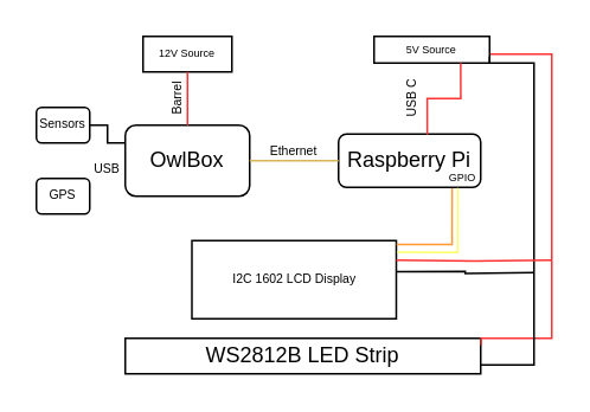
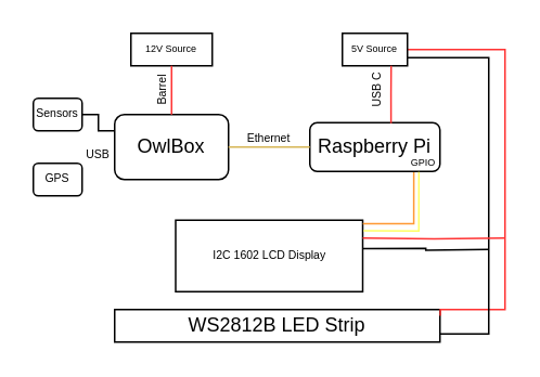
  <mxCell id="0" />
  <mxCell id="1" parent="0" />
  <mxCell id="2" value="OwlBox" style="rounded=1;whiteSpace=wrap;html=1;" parent="1" vertex="1"><mxGeometry x="70" y="70" width="70" height="40" as="geometry" /></mxCell>
  <mxCell id="3" value="Raspberry Pi" style="rounded=1;whiteSpace=wrap;html=1;" parent="1" vertex="1"><mxGeometry x="190" y="75" width="80" height="30" as="geometry" /></mxCell>
  <mxCell id="4" value="WS2812B LED Strip" style="rounded=0;whiteSpace=wrap;html=1;direction=south;" parent="1" vertex="1"><mxGeometry x="70" y="190" width="200" height="20" as="geometry" /></mxCell>
  <mxCell id="5" value="" style="endArrow=none;html=1;rounded=0;edgeStyle=orthogonalEdgeStyle;entryX=1;entryY=0.5;entryDx=0;entryDy=0;fillColor=#f8cecc;strokeColor=#FF3333;exitX=0.195;exitY=-0.001;exitDx=0;exitDy=0;exitPerimeter=0;" parent="1" target="7" edge="1" source="4"><mxGeometry width="50" height="50" relative="1" as="geometry"><mxPoint x="270" y="190" as="sourcePoint" /><mxPoint x="310" y="180" as="targetPoint" /><Array as="points"><mxPoint x="270" y="190" /><mxPoint x="310" y="190" /><mxPoint x="310" y="30" /></Array></mxGeometry></mxCell>
  <mxCell id="6" value="&lt;font style=&quot;font-size: 6px&quot;&gt;GPIO&lt;/font&gt;" style="text;html=1;strokeColor=none;fillColor=none;align=center;verticalAlign=middle;whiteSpace=wrap;rounded=0;" parent="1" vertex="1"><mxGeometry x="240" y="95" width="40" height="5" as="geometry" /></mxCell>
- <mxCell id="7" value="5V Source" style="rounded=0;whiteSpace=wrap;html=1;fontSize=6;" parent="1" vertex="1"><mxGeometry x="210" y="20" width="65" height="15" as="geometry" /></mxCell>
+ <mxCell id="7" value="5V Source" style="rounded=0;whiteSpace=wrap;html=1;fontSize=6;" parent="1" vertex="1"><mxGeometry x="210" y="20" width="40" height="20" as="geometry" /></mxCell>
  <mxCell id="8" value="12V Source" style="whiteSpace=wrap;html=1;fontSize=6;" parent="1" vertex="1"><mxGeometry x="80" y="20" width="50" height="20" as="geometry" /></mxCell>
  <mxCell id="9" value="" style="endArrow=none;html=1;rounded=0;fontSize=6;strokeColor=#FF3333;edgeStyle=orthogonalEdgeStyle;entryX=0.75;entryY=1;entryDx=0;entryDy=0;exitX=0.624;exitY=0.012;exitDx=0;exitDy=0;exitPerimeter=0;" parent="1" source="3" target="7" edge="1"><mxGeometry width="50" height="50" relative="1" as="geometry"><mxPoint x="180" y="90" as="sourcePoint" /><mxPoint x="230" y="40" as="targetPoint" /></mxGeometry></mxCell>
  <mxCell id="10" value="" style="endArrow=none;html=1;rounded=0;fontSize=6;strokeColor=#FF3333;edgeStyle=orthogonalEdgeStyle;entryX=0.5;entryY=1;entryDx=0;entryDy=0;exitX=0.5;exitY=0;exitDx=0;exitDy=0;" parent="1" source="2" target="8" edge="1"><mxGeometry width="50" height="50" relative="1" as="geometry"><mxPoint x="10" y="75" as="sourcePoint" /><mxPoint x="60" y="25" as="targetPoint" /></mxGeometry></mxCell>
  <mxCell id="11" value="&lt;font style=&quot;font-size: 7px&quot;&gt;USB C&lt;/font&gt;" style="text;html=1;strokeColor=none;fillColor=none;align=center;verticalAlign=middle;whiteSpace=wrap;rounded=0;rotation=270;" vertex="1" parent="1"><mxGeometry x="210" y="50" width="40" height="10" as="geometry" /></mxCell>
  <mxCell id="12" value="Barrel" style="text;html=1;strokeColor=none;fillColor=none;align=center;verticalAlign=middle;whiteSpace=wrap;rounded=0;fontSize=7;rotation=270;direction=east;" vertex="1" parent="1"><mxGeometry x="70" y="40" width="60" height="30" as="geometry" /></mxCell>
  <mxCell id="13" value="" style="endArrow=none;html=1;rounded=0;fontSize=7;edgeStyle=orthogonalEdgeStyle;entryX=1;entryY=0.75;entryDx=0;entryDy=0;exitX=0.75;exitY=0;exitDx=0;exitDy=0;" edge="1" parent="1" source="4" target="7"><mxGeometry width="50" height="50" relative="1" as="geometry"><mxPoint x="250" y="250" as="sourcePoint" /><mxPoint x="300" y="200" as="targetPoint" /><Array as="points"><mxPoint x="300" y="205" /><mxPoint x="300" y="35" /></Array></mxGeometry></mxCell>
  <mxCell id="14" value="" style="endArrow=none;html=1;rounded=0;fontSize=7;edgeStyle=orthogonalEdgeStyle;entryX=1;entryY=0.5;entryDx=0;entryDy=0;exitX=0;exitY=0.5;exitDx=0;exitDy=0;fillColor=#fff2cc;strokeColor=#d6b656;" edge="1" parent="1" source="3" target="2"><mxGeometry width="50" height="50" relative="1" as="geometry"><mxPoint x="180" y="170" as="sourcePoint" /><mxPoint x="230" y="120" as="targetPoint" /></mxGeometry></mxCell>
  <mxCell id="15" value="Ethernet" style="text;html=1;strokeColor=none;fillColor=none;align=center;verticalAlign=middle;whiteSpace=wrap;rounded=0;fontSize=7;" vertex="1" parent="1"><mxGeometry x="140" y="70" width="50" height="30" as="geometry" /></mxCell>
  <mxCell id="16" value="GPS" style="rounded=1;whiteSpace=wrap;html=1;fontSize=7;" vertex="1" parent="1"><mxGeometry x="20" y="100" width="30" height="20" as="geometry" /></mxCell>
  <mxCell id="17" value="Sensors" style="rounded=1;whiteSpace=wrap;html=1;fontSize=7;" vertex="1" parent="1"><mxGeometry x="20" y="60" width="30" height="20" as="geometry" /></mxCell>
  <mxCell id="18" value="" style="endArrow=none;html=1;rounded=0;fontSize=7;edgeStyle=orthogonalEdgeStyle;entryX=1;entryY=0.5;entryDx=0;entryDy=0;exitX=0;exitY=0.25;exitDx=0;exitDy=0;" edge="1" parent="1" source="2" target="17"><mxGeometry width="50" height="50" relative="1" as="geometry"><mxPoint x="180" y="150" as="sourcePoint" /><mxPoint x="230" y="100" as="targetPoint" /></mxGeometry></mxCell>
  <mxCell id="19" value="USB" style="text;html=1;strokeColor=none;fillColor=none;align=center;verticalAlign=middle;whiteSpace=wrap;rounded=0;fontSize=7;" vertex="1" parent="1"><mxGeometry x="50" y="90" width="20" height="10" as="geometry" /></mxCell>
  <mxCell id="20" value="I2C 1602 LCD Display" style="rounded=0;whiteSpace=wrap;html=1;fontSize=7;" vertex="1" parent="1"><mxGeometry x="107.5" y="135" width="115" height="44" as="geometry" /></mxCell>
  <mxCell id="21" value="" style="endArrow=none;html=1;rounded=0;fontSize=7;edgeStyle=orthogonalEdgeStyle;entryX=1;entryY=0.25;entryDx=0;entryDy=0;strokeColor=#FF3333;" edge="1" parent="1" target="20"><mxGeometry width="50" height="50" relative="1" as="geometry"><mxPoint x="310" y="146" as="sourcePoint" /><mxPoint x="161" y="111" as="targetPoint" /></mxGeometry></mxCell>
  <mxCell id="22" value="" style="endArrow=none;html=1;rounded=0;fontSize=7;strokeColor=#000000;edgeStyle=orthogonalEdgeStyle;entryX=0.999;entryY=0.396;entryDx=0;entryDy=0;entryPerimeter=0;" edge="1" parent="1" target="20"><mxGeometry width="50" height="50" relative="1" as="geometry"><mxPoint x="300" y="153" as="sourcePoint" /><mxPoint x="161" y="111" as="targetPoint" /></mxGeometry></mxCell>
  <mxCell id="23" value="" style="endArrow=none;html=1;rounded=0;fontSize=7;strokeColor=#FF9933;edgeStyle=orthogonalEdgeStyle;entryX=0.799;entryY=1.015;entryDx=0;entryDy=0;entryPerimeter=0;exitX=1.001;exitY=0.049;exitDx=0;exitDy=0;exitPerimeter=0;" edge="1" parent="1" source="20" target="3"><mxGeometry width="50" height="50" relative="1" as="geometry"><mxPoint x="190" y="151" as="sourcePoint" /><mxPoint x="240" y="101" as="targetPoint" /></mxGeometry></mxCell>
  <mxCell id="24" value="" style="endArrow=none;html=1;rounded=0;fontSize=7;strokeColor=#FFFF66;edgeStyle=orthogonalEdgeStyle;entryX=0.838;entryY=1.009;entryDx=0;entryDy=0;entryPerimeter=0;exitX=1.004;exitY=0.149;exitDx=0;exitDy=0;exitPerimeter=0;" edge="1" parent="1" source="20" target="3"><mxGeometry width="50" height="50" relative="1" as="geometry"><mxPoint x="190" y="151" as="sourcePoint" /><mxPoint x="240" y="101" as="targetPoint" /></mxGeometry></mxCell>
